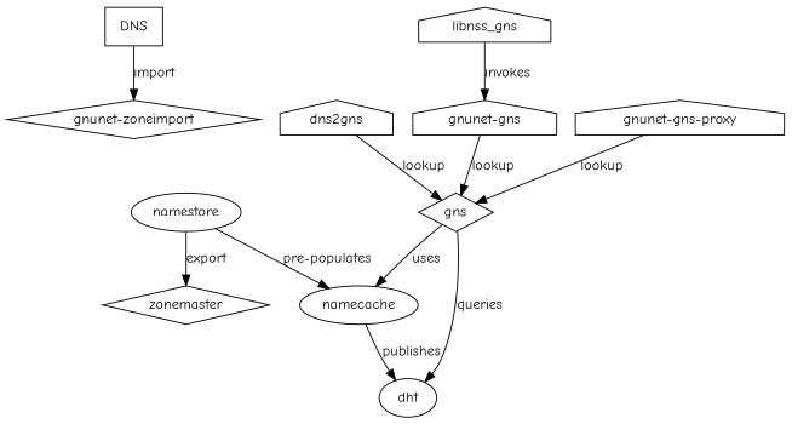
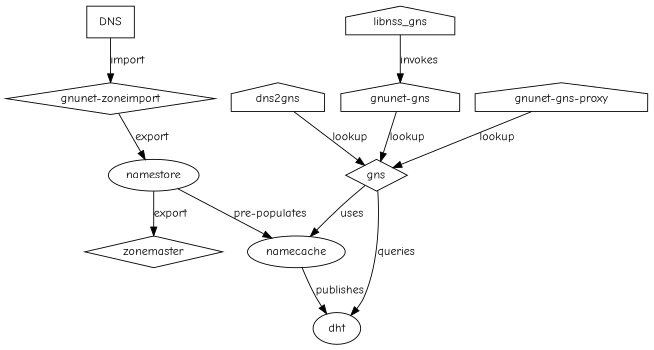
  digraph {
    fontname="Comic Neue"
    splines=true
    node [fontname="Comic Neue" shape=house]
    edge [fontname="Comic Neue"]
    DNS [shape=box]
    n2 [label="gnunet-zoneimport" shape=diamond]
    namestore [shape=""]
    namecache [shape=""]
    zonemaster [shape=diamond]
    dht [shape=""]
    gns [shape=diamond]
    dns2gns
    n9 [label="gnunet-gns"]
    libnss_gns
    n11 [label="gnunet-gns-proxy"]
    DNS -> n2 [label=import]
+   n2 -> namestore [label=export]
    namestore -> namecache [label="pre-populates"]
    namestore -> zonemaster [label=export]
    namecache -> dht [label=publishes]
    gns -> namecache [label=uses]
    gns -> dht [label=queries]
    dns2gns -> gns [label=lookup]
    n9 -> gns [label=lookup]
    libnss_gns -> n9 [label=invokes]
    n11 -> gns [label=lookup]
  }
